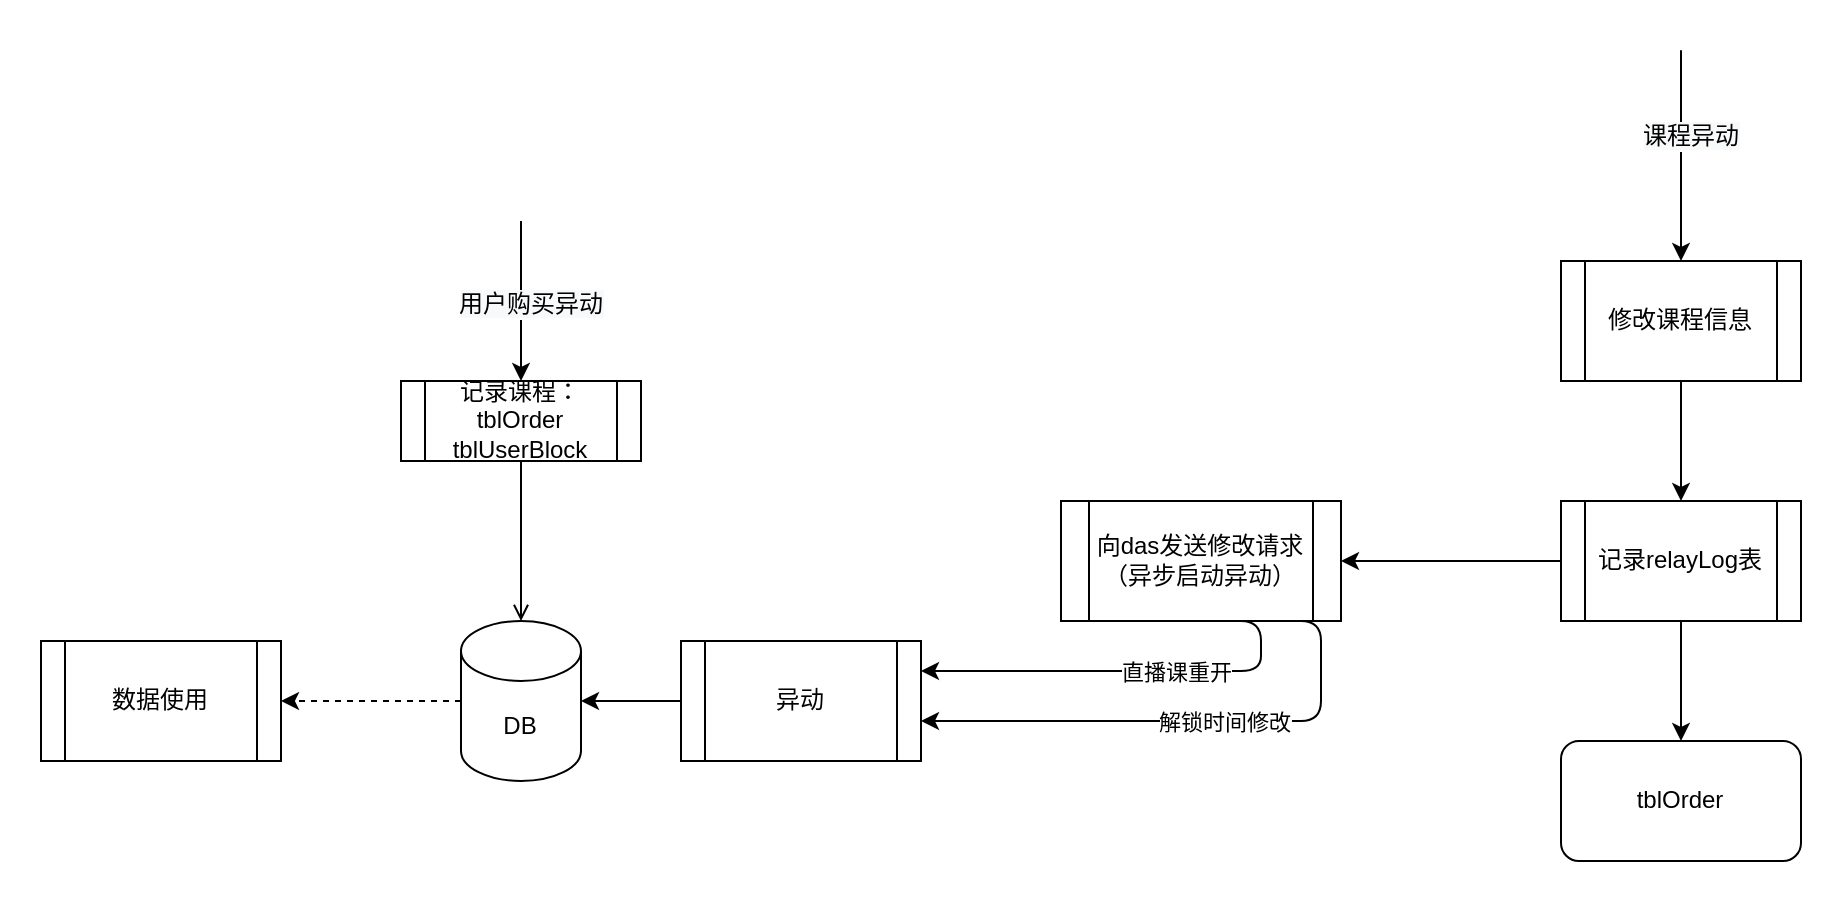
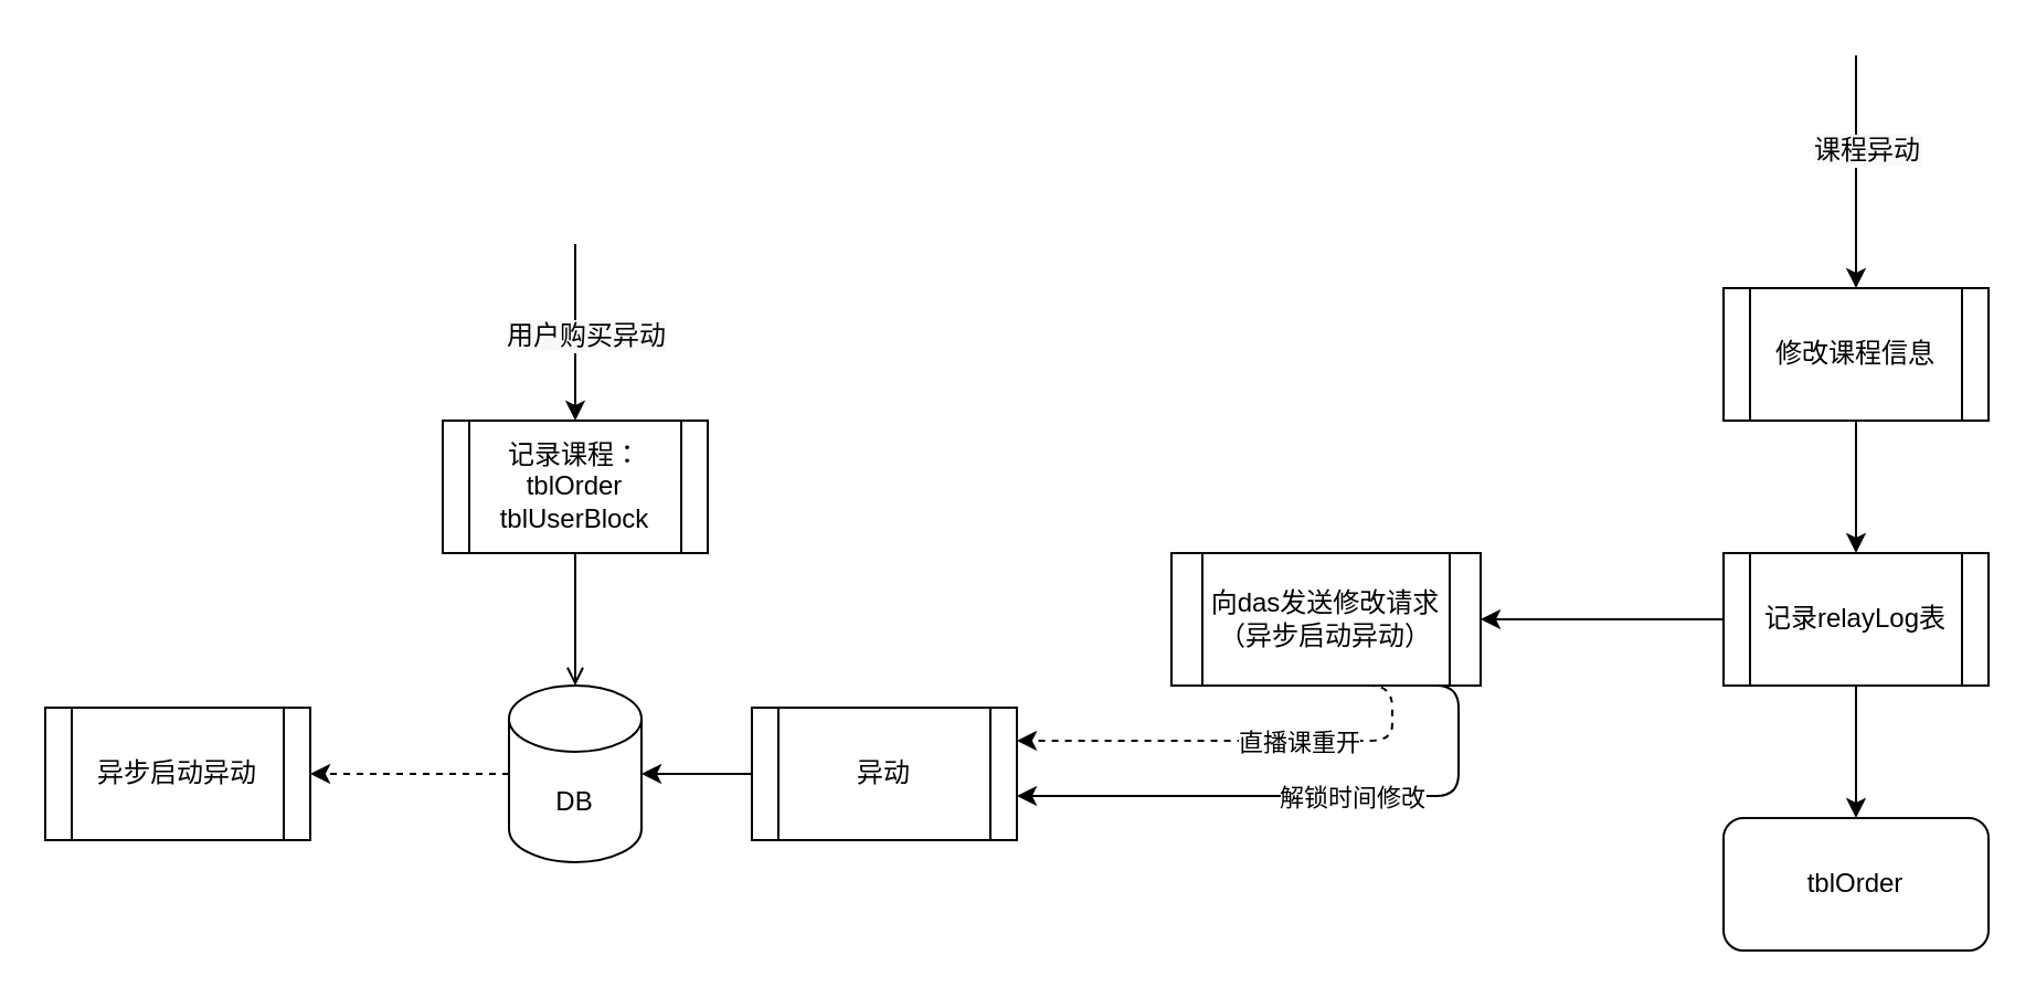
  <mxCell id="0" />
  <mxCell id="1" parent="0" />
  <mxCell id="2" style="edgeStyle=orthogonalEdgeStyle;rounded=0;orthogonalLoop=1;jettySize=auto;html=1;entryX=1;entryY=0.5;entryDx=0;entryDy=0;dashed=1;" edge="1" parent="1" source="3" target="23"><mxGeometry relative="1" as="geometry" /></mxCell>
  <mxCell id="3" value="DB" style="shape=cylinder3;whiteSpace=wrap;html=1;boundedLbl=1;backgroundOutline=1;size=15;" vertex="1" parent="1"><mxGeometry x="230" y="310" width="60" height="80" as="geometry" /></mxCell>
  <mxCell id="4" style="edgeStyle=orthogonalEdgeStyle;rounded=0;orthogonalLoop=1;jettySize=auto;html=1;endArrow=open;" edge="1" parent="1" source="5" target="3"><mxGeometry relative="1" as="geometry" /></mxCell>
- <mxCell id="5" value="记录课程：&lt;br&gt;tblOrder&lt;br&gt;tblUserBlock" style="shape=process;whiteSpace=wrap;html=1;backgroundOutline=1;align=center;" vertex="1" parent="1"><mxGeometry x="200" y="190" width="120" height="40" as="geometry" /></mxCell>
+ <mxCell id="5" value="记录课程：&lt;br&gt;tblOrder&lt;br&gt;tblUserBlock" style="shape=process;whiteSpace=wrap;html=1;backgroundOutline=1;align=center;" vertex="1" parent="1"><mxGeometry x="200" y="190" width="120" height="60" as="geometry" /></mxCell>
  <mxCell id="6" value="" style="edgeStyle=segmentEdgeStyle;endArrow=classic;html=1;entryX=0.5;entryY=0;entryDx=0;entryDy=0;exitX=0.5;exitY=1;exitDx=0;exitDy=0;" edge="1" parent="1" target="5"><mxGeometry width="50" height="50" relative="1" as="geometry"><mxPoint x="260" y="110" as="sourcePoint" /><mxPoint x="290" y="120" as="targetPoint" /></mxGeometry></mxCell>
  <mxCell id="7" value="&lt;span style=&quot;font-size: 12px ; background-color: rgb(248 , 249 , 250)&quot;&gt;用户购买异动&lt;/span&gt;" style="edgeLabel;html=1;align=center;verticalAlign=middle;resizable=0;points=[];" vertex="1" connectable="0" parent="6"><mxGeometry x="0.025" y="4" relative="1" as="geometry"><mxPoint as="offset" /></mxGeometry></mxCell>
  <mxCell id="8" style="edgeStyle=orthogonalEdgeStyle;rounded=0;orthogonalLoop=1;jettySize=auto;html=1;exitX=0;exitY=0.5;exitDx=0;exitDy=0;entryX=1;entryY=0.5;entryDx=0;entryDy=0;entryPerimeter=0;" edge="1" parent="1" source="9" target="3"><mxGeometry relative="1" as="geometry" /></mxCell>
  <mxCell id="9" value="异动" style="shape=process;whiteSpace=wrap;html=1;backgroundOutline=1;align=center;" vertex="1" parent="1"><mxGeometry x="340" y="320" width="120" height="60" as="geometry" /></mxCell>
- <mxCell id="10" value="" style="edgeStyle=segmentEdgeStyle;endArrow=classic;html=1;entryX=1;entryY=0.25;entryDx=0;entryDy=0;exitX=0.25;exitY=1;exitDx=0;exitDy=0;" edge="1" parent="1" source="18" target="9"><mxGeometry width="50" height="50" relative="1" as="geometry"><mxPoint x="580" y="335" as="sourcePoint" /><mxPoint x="470" y="330" as="targetPoint" /><Array as="points"><mxPoint x="630" y="335" /></Array></mxGeometry></mxCell>
+ <mxCell id="10" value="" style="edgeStyle=segmentEdgeStyle;endArrow=classic;html=1;entryX=1;entryY=0.25;entryDx=0;entryDy=0;exitX=0.25;exitY=1;exitDx=0;exitDy=0;dashed=1;" edge="1" parent="1" source="18" target="9"><mxGeometry width="50" height="50" relative="1" as="geometry"><mxPoint x="580" y="335" as="sourcePoint" /><mxPoint x="470" y="330" as="targetPoint" /><Array as="points"><mxPoint x="630" y="335" /></Array></mxGeometry></mxCell>
  <mxCell id="11" value="直播课重开" style="edgeLabel;html=1;align=center;verticalAlign=middle;resizable=0;points=[];" vertex="1" connectable="0" parent="10"><mxGeometry x="0.025" relative="1" as="geometry"><mxPoint as="offset" /></mxGeometry></mxCell>
  <mxCell id="12" value="" style="edgeStyle=segmentEdgeStyle;endArrow=classic;html=1;entryX=1;entryY=0.25;entryDx=0;entryDy=0;exitX=0.5;exitY=1;exitDx=0;exitDy=0;" edge="1" parent="1" source="18"><mxGeometry width="50" height="50" relative="1" as="geometry"><mxPoint x="580" y="360" as="sourcePoint" /><mxPoint x="460" y="360" as="targetPoint" /><Array as="points"><mxPoint x="660" y="360" /></Array></mxGeometry></mxCell>
  <mxCell id="13" value="解锁时间修改" style="edgeLabel;html=1;align=center;verticalAlign=middle;resizable=0;points=[];" vertex="1" connectable="0" parent="12"><mxGeometry x="0.025" relative="1" as="geometry"><mxPoint as="offset" /></mxGeometry></mxCell>
  <mxCell id="14" style="edgeStyle=orthogonalEdgeStyle;rounded=0;orthogonalLoop=1;jettySize=auto;html=1;entryX=0.5;entryY=0;entryDx=0;entryDy=0;" edge="1" parent="1" source="15" target="21"><mxGeometry relative="1" as="geometry" /></mxCell>
  <mxCell id="15" value="修改课程信息" style="shape=process;whiteSpace=wrap;html=1;backgroundOutline=1;align=center;" vertex="1" parent="1"><mxGeometry x="780" y="130" width="120" height="60" as="geometry" /></mxCell>
  <mxCell id="16" value="" style="edgeStyle=segmentEdgeStyle;endArrow=classic;html=1;entryX=0.5;entryY=0;entryDx=0;entryDy=0;" edge="1" parent="1" target="15"><mxGeometry width="50" height="50" relative="1" as="geometry"><mxPoint x="840" as="sourcePoint" y="40" /><mxPoint x="460" y="100" as="targetPoint" /><Array as="points"><mxPoint x="840" y="20" /></Array></mxGeometry></mxCell>
  <mxCell id="17" value="&lt;span style=&quot;font-size: 12px ; background-color: rgb(248 , 249 , 250)&quot;&gt;课程异动&lt;/span&gt;" style="edgeLabel;html=1;align=center;verticalAlign=middle;resizable=0;points=[];" vertex="1" connectable="0" parent="16"><mxGeometry x="0.025" y="4" relative="1" as="geometry"><mxPoint as="offset" /></mxGeometry></mxCell>
  <mxCell id="18" value="向das发送修改请求&lt;br&gt;（异步启动异动）" style="shape=process;whiteSpace=wrap;html=1;backgroundOutline=1;align=center;" vertex="1" parent="1"><mxGeometry x="530" y="250" width="140" height="60" as="geometry" /></mxCell>
  <mxCell id="19" style="edgeStyle=orthogonalEdgeStyle;rounded=0;orthogonalLoop=1;jettySize=auto;html=1;entryX=1;entryY=0.5;entryDx=0;entryDy=0;" edge="1" parent="1" source="21" target="18"><mxGeometry relative="1" as="geometry" /></mxCell>
  <mxCell id="20" style="edgeStyle=orthogonalEdgeStyle;rounded=0;orthogonalLoop=1;jettySize=auto;html=1;" edge="1" parent="1" source="21" target="22"><mxGeometry relative="1" as="geometry" /></mxCell>
  <mxCell id="21" value="记录relayLog表" style="shape=process;whiteSpace=wrap;html=1;backgroundOutline=1;align=center;" vertex="1" parent="1"><mxGeometry x="780" y="250" width="120" height="60" as="geometry" /></mxCell>
  <mxCell id="22" value="tblOrder" style="rounded=1;whiteSpace=wrap;html=1;align=center;" vertex="1" parent="1"><mxGeometry x="780" y="370" width="120" height="60" as="geometry" /></mxCell>
- <mxCell id="23" value="数据使用" style="shape=process;whiteSpace=wrap;html=1;backgroundOutline=1;align=center;" vertex="1" parent="1"><mxGeometry x="20" y="320" width="120" height="60" as="geometry" /></mxCell>
+ <mxCell id="23" value="异步启动异动" style="shape=process;whiteSpace=wrap;html=1;backgroundOutline=1;align=center;" vertex="1" parent="1"><mxGeometry x="20" y="320" width="120" height="60" as="geometry" /></mxCell>
